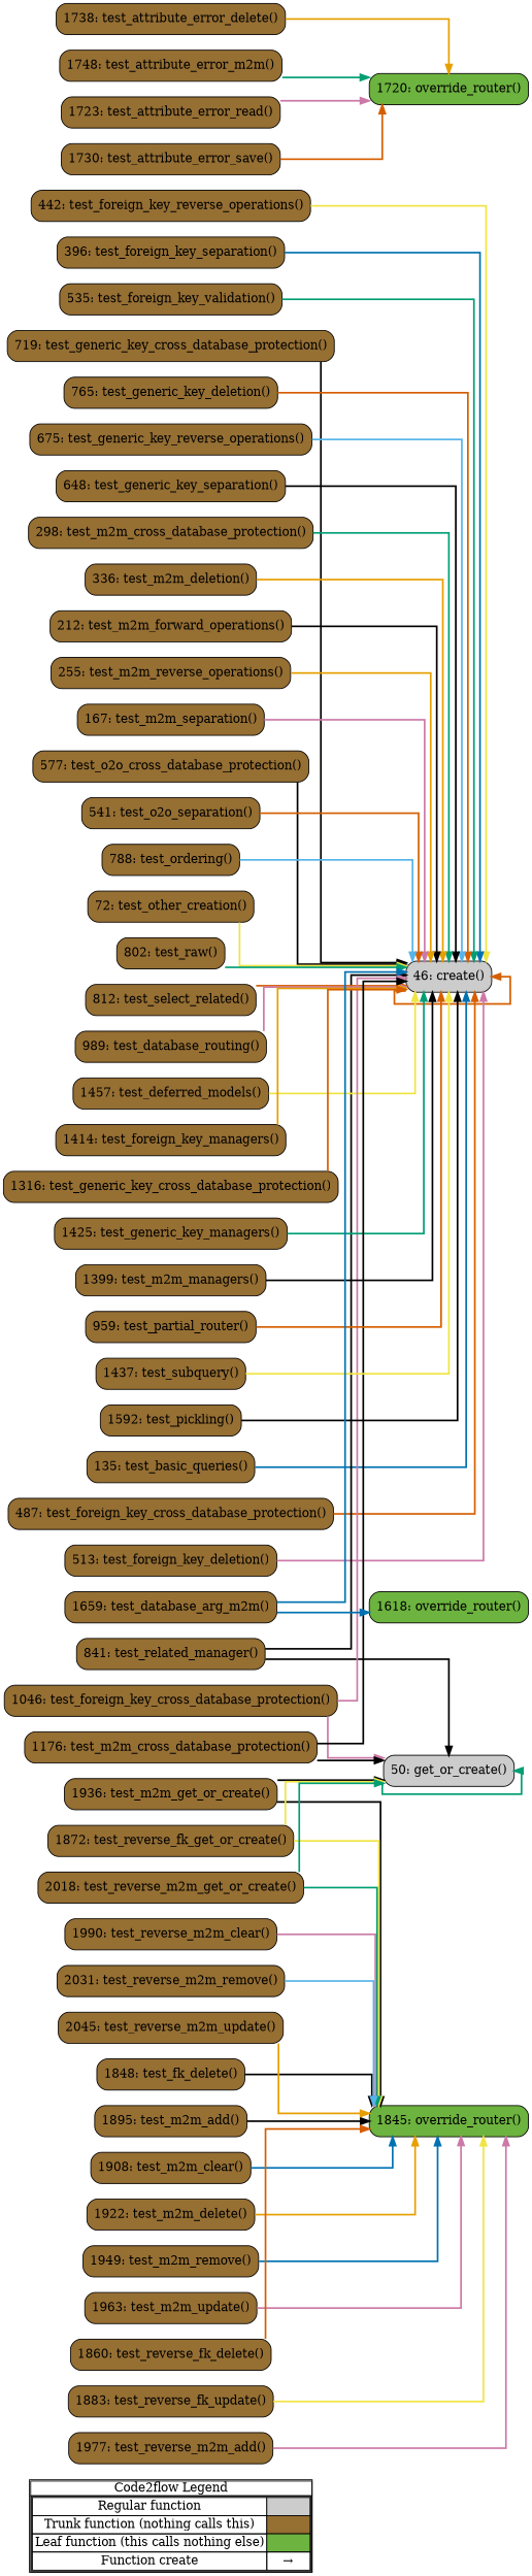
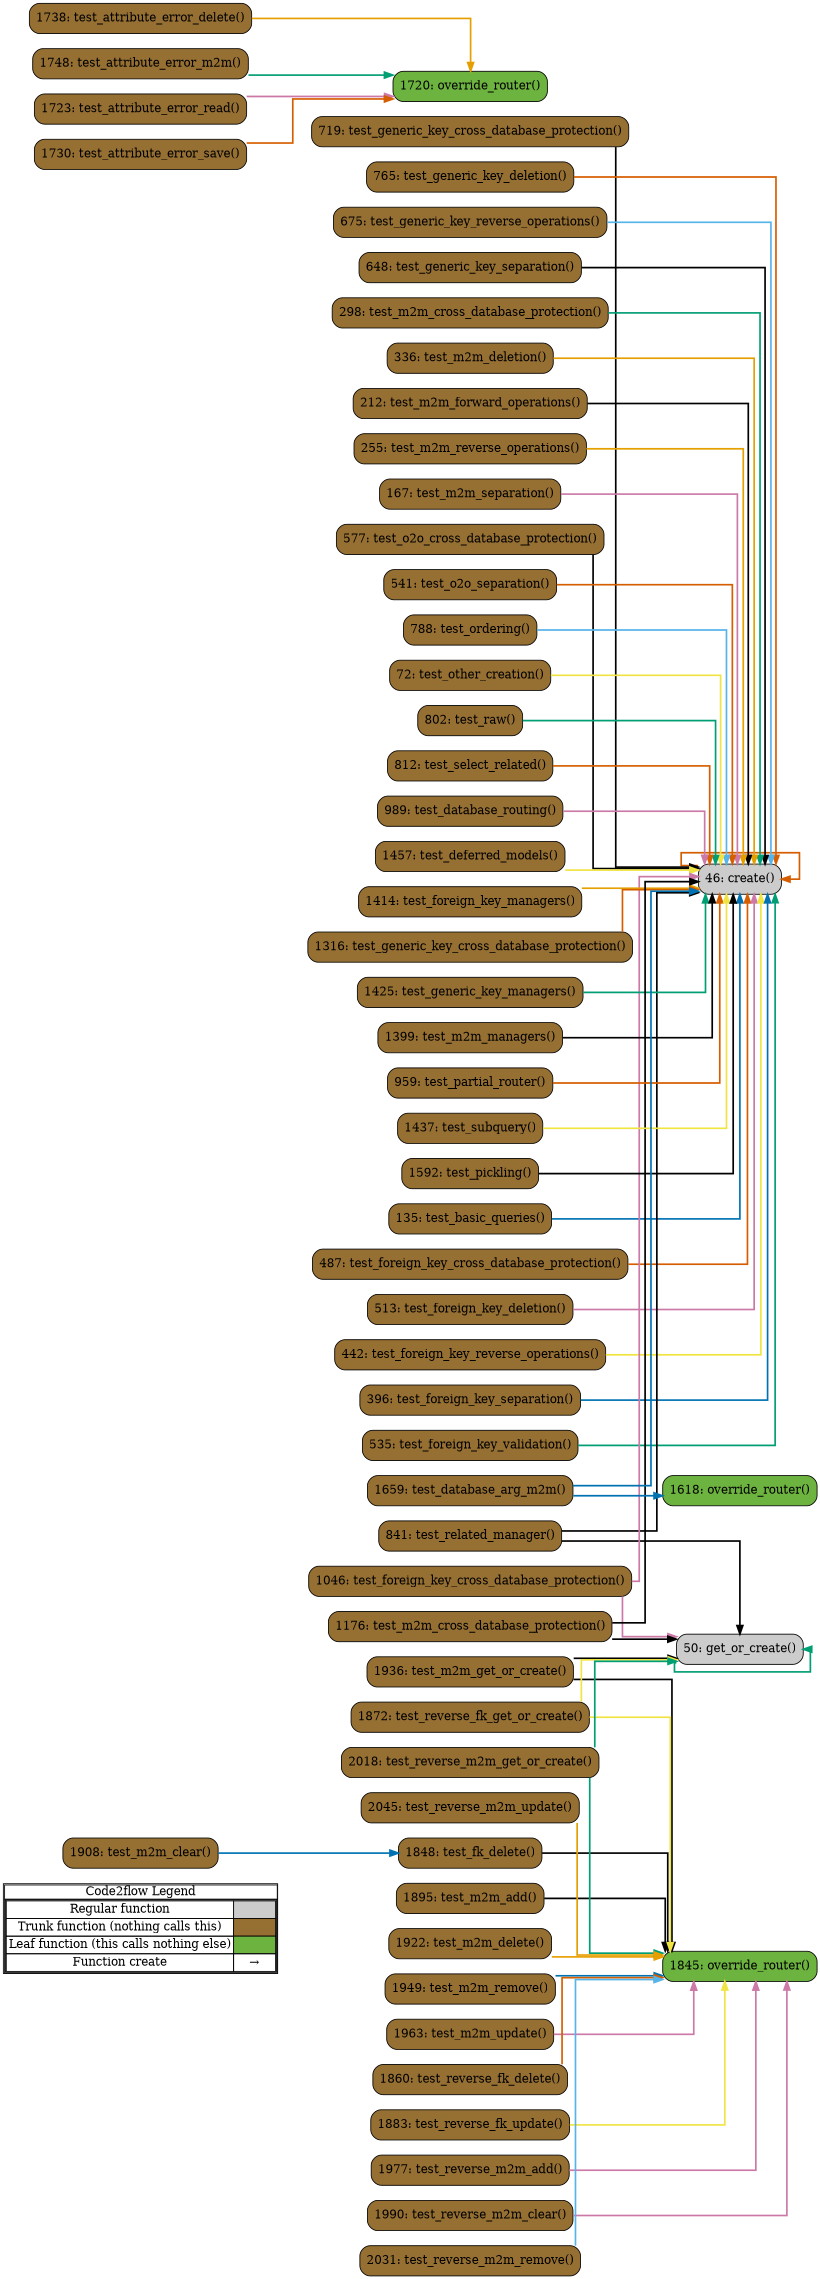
  digraph {
    concentrate=true
    rankdir=LR
    splines=ortho
    node [shape=rect fillcolor="#966F33" style="rounded,filled"]
    edge [color="#000000" penwidth=2]
    n1 [label=<         <table cellspacing="0" cellpadding="0" border="1"><tr><td>Code2flow Legend</td></tr><tr><td>         <table cellspacing="0">         <tr><td>Regular function</td><td width="50px" bgcolor='#cccccc'></td></tr>         <tr><td>Trunk function (nothing calls this)</td><td bgcolor='#966F33'></td></tr>         <tr><td>Leaf function (this calls nothing else)</td><td bgcolor='#6db33f'></td></tr>         <tr><td>Function create</td><td><font color='black'>&#8594;</font></td></tr>         </table></td></tr></table>         > margin=0 shape=none fillcolor="" style=""]
    n2 [fillcolor="#cccccc" label="46: create()"]
    n3 [fillcolor="#cccccc" label="50: get_or_create()"]
    n4 [label="135: test_basic_queries()"]
    n5 [label="487: test_foreign_key_cross_database_protection()"]
    n6 [label="513: test_foreign_key_deletion()"]
    n7 [label="442: test_foreign_key_reverse_operations()"]
    n8 [label="396: test_foreign_key_separation()"]
    n9 [label="535: test_foreign_key_validation()"]
    n10 [label="719: test_generic_key_cross_database_protection()"]
    n11 [label="765: test_generic_key_deletion()"]
    n12 [label="675: test_generic_key_reverse_operations()"]
    n13 [label="648: test_generic_key_separation()"]
    n14 [label="298: test_m2m_cross_database_protection()"]
    n15 [label="336: test_m2m_deletion()"]
    n16 [label="212: test_m2m_forward_operations()"]
    n17 [label="255: test_m2m_reverse_operations()"]
    n18 [label="167: test_m2m_separation()"]
    n19 [label="577: test_o2o_cross_database_protection()"]
    n20 [label="541: test_o2o_separation()"]
    n21 [label="788: test_ordering()"]
    n22 [label="72: test_other_creation()"]
    n23 [label="802: test_raw()"]
    n24 [label="841: test_related_manager()"]
    n25 [label="812: test_select_related()"]
    n26 [label="989: test_database_routing()"]
    n27 [label="1457: test_deferred_models()"]
    n28 [label="1046: test_foreign_key_cross_database_protection()"]
    n29 [label="1414: test_foreign_key_managers()"]
    n30 [label="1316: test_generic_key_cross_database_protection()"]
    n31 [label="1425: test_generic_key_managers()"]
    n32 [label="1176: test_m2m_cross_database_protection()"]
    n33 [label="1399: test_m2m_managers()"]
    n34 [label="959: test_partial_router()"]
    n35 [label="1437: test_subquery()"]
    n36 [label="1592: test_pickling()"]
    n37 [fillcolor="#6db33f" label="1618: override_router()"]
    n38 [label="1659: test_database_arg_m2m()"]
    n39 [fillcolor="#6db33f" label="1720: override_router()"]
    n40 [label="1738: test_attribute_error_delete()"]
    n41 [label="1748: test_attribute_error_m2m()"]
    n42 [label="1723: test_attribute_error_read()"]
    n43 [label="1730: test_attribute_error_save()"]
    n44 [fillcolor="#6db33f" label="1845: override_router()"]
    n45 [label="1848: test_fk_delete()"]
    n46 [label="1895: test_m2m_add()"]
    n47 [label="1908: test_m2m_clear()"]
    n48 [label="1922: test_m2m_delete()"]
    n49 [label="1936: test_m2m_get_or_create()"]
    n50 [label="1949: test_m2m_remove()"]
    n51 [label="1963: test_m2m_update()"]
    n52 [label="1860: test_reverse_fk_delete()"]
    n53 [label="1872: test_reverse_fk_get_or_create()"]
    n54 [label="1883: test_reverse_fk_update()"]
    n55 [label="1977: test_reverse_m2m_add()"]
    n56 [label="1990: test_reverse_m2m_clear()"]
    n57 [label="2018: test_reverse_m2m_get_or_create()"]
    n58 [label="2031: test_reverse_m2m_remove()"]
    n59 [label="2045: test_reverse_m2m_update()"]
    subgraph sub_1 {
      label=legend
      rank=min
      n1
    }
    subgraph sub_2 {
      label="File: multiple_database.models"
      style=dotted
      subgraph sub_3 {
        label="Class: BookManager"
        style=dotted
        n2
        n3
      }
    }
    subgraph sub_4 {
      label="File: multiple_database.tests"
      style=dotted
      subgraph sub_5 {
        label="Class: QueryTestCase"
        style=dotted
        n4
        n5
        n6
        n7
        n8
        n9
        n10
        n11
        n12
        n13
        n14
        n15
        n16
        n17
        n18
        n19
        n20
        n21
        n22
        n23
        n24
        n25
      }
      subgraph sub_6 {
        label="Class: RouterTestCase"
        style=dotted
        n26
        n27
        n28
        n29
        n30
        n31
        n32
        n33
        n34
        n35
      }
      subgraph sub_7 {
        label="Class: PickleQuerySetTestCase"
        style=dotted
        n36
      }
      subgraph sub_8 {
        label="Class: SignalTests"
        style=dotted
        n37
        n38
      }
      subgraph sub_9 {
        label="Class: RouterAttributeErrorTestCase"
        style=dotted
        n39
        n40
        n41
        n42
        n43
      }
      subgraph sub_10 {
        label="Class: RouteForWriteTestCase"
        style=dotted
        n44
        n45
        n46
        n47
        n48
        n49
        n50
        n51
        n52
        n53
        n54
        n55
        n56
        n57
        n58
        n59
      }
    }
    n2 -> n2 [color="#D55E00"]
    n3 -> n3 [color="#009E73"]
    n4 -> n2 [color="#0072B2"]
    n5 -> n2 [color="#D55E00"]
    n6 -> n2 [color="#CC79A7"]
    n6 -> n2 [color="#CC79A7"]
    n7 -> n2 [color="#F0E442"]
    n7 -> n2 [color="#F0E442"]
    n7 -> n2 [color="#F0E442"]
    n7 -> n2 [color="#F0E442"]
    n8 -> n2 [color="#0072B2"]
    n8 -> n2 [color="#0072B2"]
    n9 -> n2 [color="#009E73"]
    n9 -> n2 [color="#009E73"]
    n10 -> n2
    n10 -> n2
    n11 -> n2 [color="#D55E00"]
    n11 -> n2 [color="#D55E00"]
    n12 -> n2 [color="#56B4E9"]
    n12 -> n2 [color="#56B4E9"]
    n12 -> n2 [color="#56B4E9"]
    n12 -> n2 [color="#56B4E9"]
    n12 -> n2 [color="#56B4E9"]
    n13 -> n2
    n13 -> n2
    n14 -> n2 [color="#009E73"]
    n14 -> n2 [color="#009E73"]
    n15 -> n2 [color="#E69F00"]
    n15 -> n2 [color="#E69F00"]
    n15 -> n2 [color="#E69F00"]
    n16 -> n2
    n16 -> n2
    n16 -> n2
    n16 -> n2
    n17 -> n2 [color="#E69F00"]
    n17 -> n2 [color="#E69F00"]
    n17 -> n2 [color="#E69F00"]
    n17 -> n2 [color="#E69F00"]
    n18 -> n2 [color="#CC79A7"]
    n18 -> n2 [color="#CC79A7"]
    n19 -> n2
    n19 -> n2
    n20 -> n2 [color="#D55E00"]
    n20 -> n2 [color="#D55E00"]
    n21 -> n2 [color="#56B4E9"]
    n21 -> n2 [color="#56B4E9"]
    n22 -> n2 [color="#F0E442"]
    n23 -> n2 [color="#009E73"]
    n24 -> n2
    n24 -> n2
    n24 -> n2
    n24 -> n3
    n24 -> n3
    n25 -> n2 [color="#D55E00"]
    n25 -> n2 [color="#D55E00"]
    n26 -> n2 [color="#CC79A7"]
    n26 -> n2 [color="#CC79A7"]
    n26 -> n2 [color="#CC79A7"]
    n27 -> n2 [color="#F0E442"]
    n27 -> n2 [color="#F0E442"]
    n27 -> n2 [color="#F0E442"]
    n28 -> n2 [color="#CC79A7"]
    n28 -> n2 [color="#CC79A7"]
    n28 -> n2 [color="#CC79A7"]
    n28 -> n2 [color="#CC79A7"]
    n28 -> n2 [color="#CC79A7"]
    n28 -> n3 [color="#CC79A7"]
    n28 -> n3 [color="#CC79A7"]
    n29 -> n2 [color="#E69F00"]
    n29 -> n2 [color="#E69F00"]
    n30 -> n2 [color="#D55E00"]
    n30 -> n2 [color="#D55E00"]
    n30 -> n2 [color="#D55E00"]
    n30 -> n2 [color="#D55E00"]
    n30 -> n2 [color="#D55E00"]
    n31 -> n2 [color="#009E73"]
    n31 -> n2 [color="#009E73"]
    n32 -> n2
    n32 -> n2
    n32 -> n2
    n32 -> n2
    n32 -> n2
    n32 -> n3
    n32 -> n3
    n33 -> n2
    n33 -> n2
    n34 -> n2 [color="#D55E00"]
    n35 -> n2 [color="#F0E442"]
    n35 -> n2 [color="#F0E442"]
    n36 -> n2
    n38 -> n2 [color="#0072B2"]
    n38 -> n2 [color="#0072B2"]
    n38 -> n37 [color="#0072B2"]
    n38 -> n37 [color="#0072B2"]
    n38 -> n37 [color="#0072B2"]
    n38 -> n37 [color="#0072B2"]
    n40 -> n39 [color="#E69F00"]
    n41 -> n39 [color="#009E73"]
    n42 -> n39 [color="#CC79A7"]
    n43 -> n39 [color="#D55E00"]
    n45 -> n44
    n46 -> n44
-   n47 -> n44 [color="#0072B2"]
+   n47 -> n45 [color="#0072B2"]
    n48 -> n44 [color="#E69F00"]
    n49 -> n3
    n49 -> n44
    n50 -> n44 [color="#0072B2"]
    n51 -> n44 [color="#CC79A7"]
    n52 -> n44 [color="#D55E00"]
    n53 -> n3 [color="#F0E442"]
    n53 -> n44 [color="#F0E442"]
    n54 -> n44 [color="#F0E442"]
    n55 -> n44 [color="#CC79A7"]
    n56 -> n44 [color="#CC79A7"]
    n57 -> n3 [color="#009E73"]
    n57 -> n44 [color="#009E73"]
    n58 -> n44 [color="#56B4E9"]
    n59 -> n44 [color="#E69F00"]
  }
